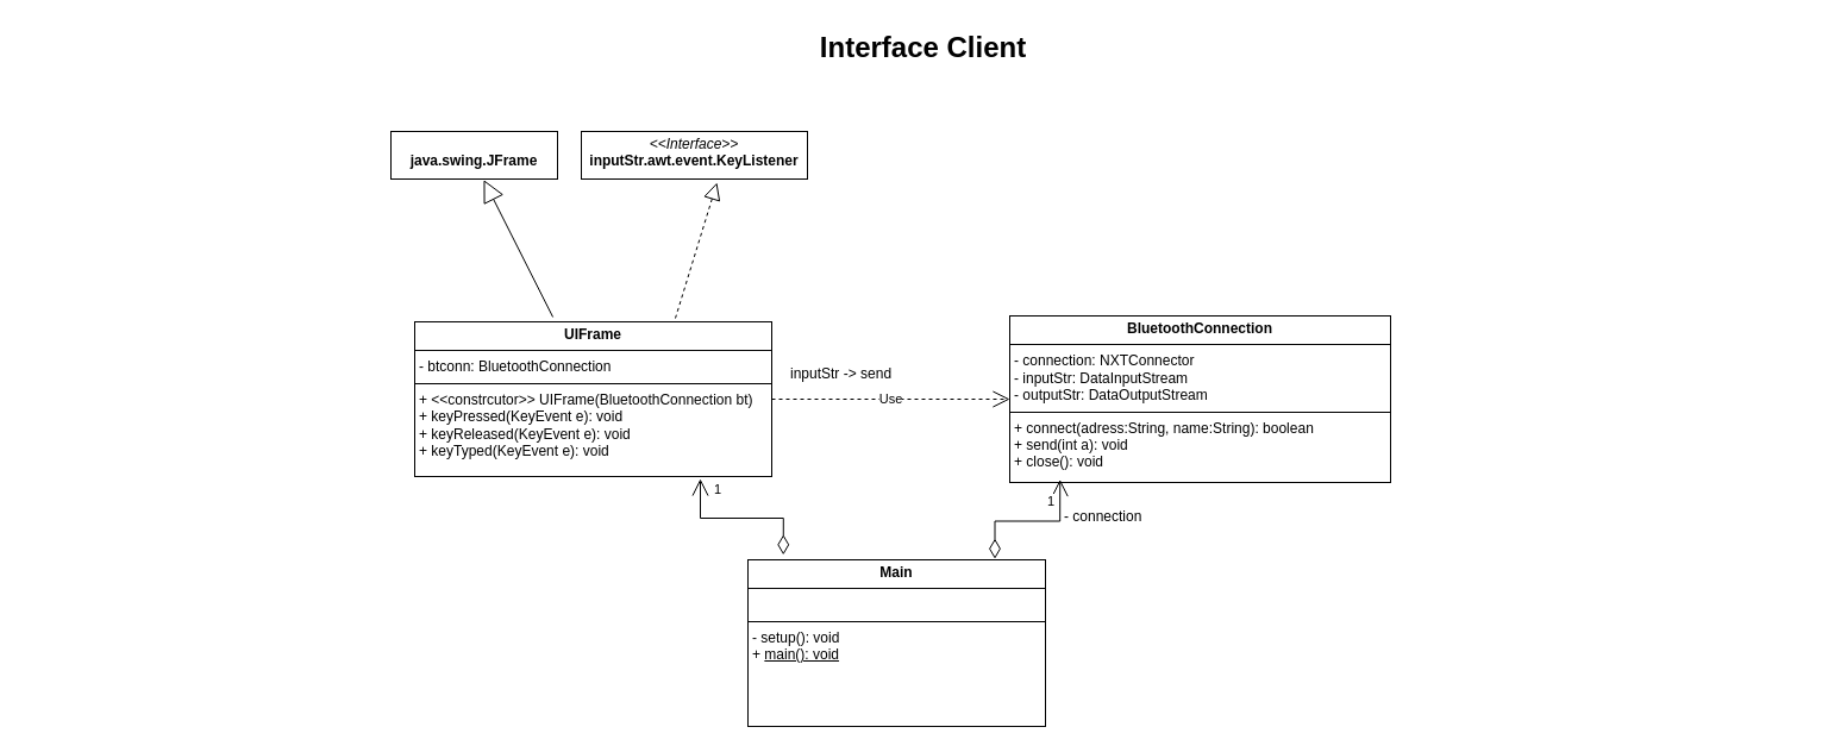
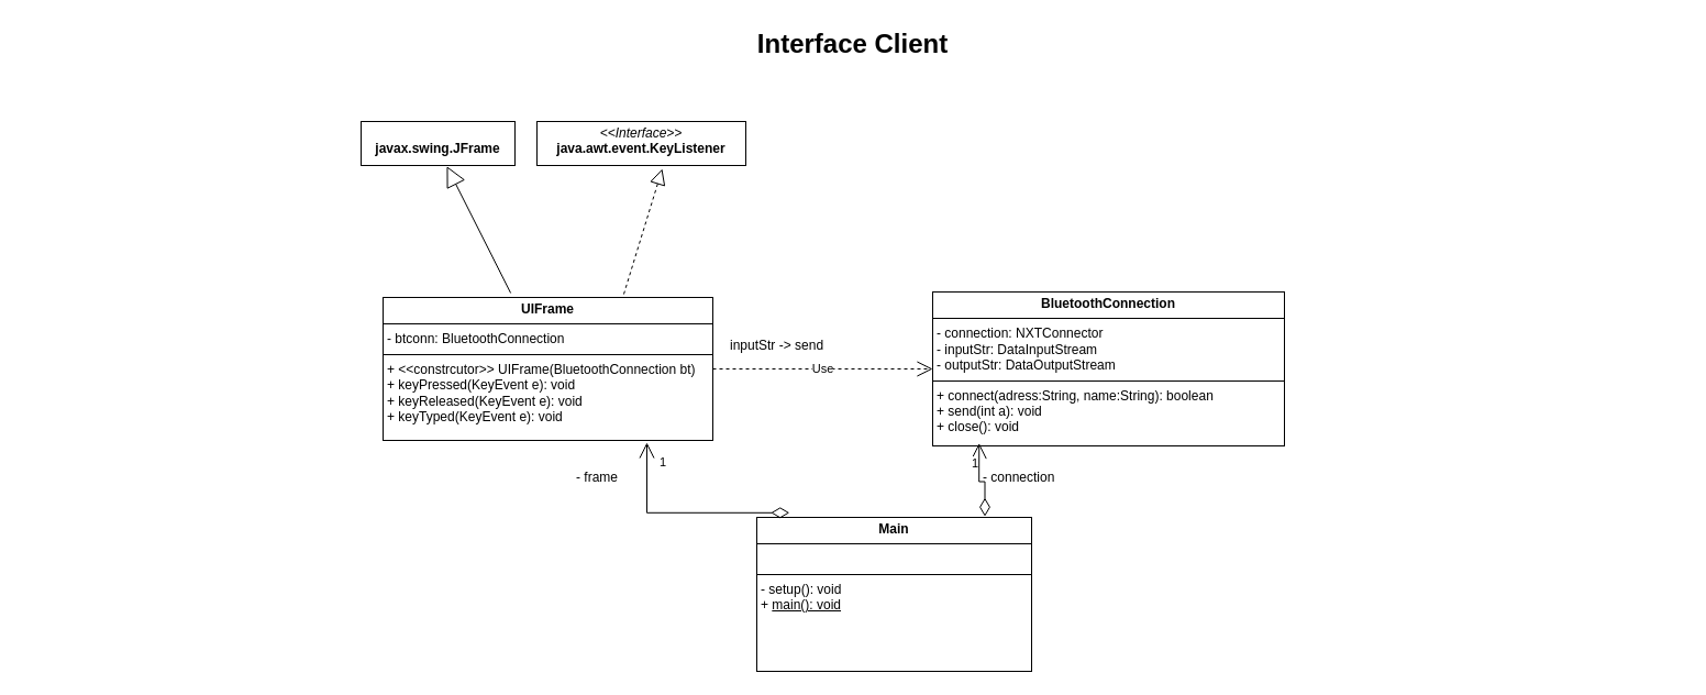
  <mxCell id="0" style=";html=1;" />
  <mxCell id="1" style=";html=1;" parent="0" />
  <mxCell id="2" value="Interface Client" style="text;strokeColor=none;fillColor=none;html=1;fontSize=24;fontStyle=1;verticalAlign=middle;align=center;" parent="1" vertex="1"><mxGeometry x="20" y="20" width="1510" height="40" as="geometry" /></mxCell>
  <mxCell id="3" value="&lt;p style=&quot;margin:0px;margin-top:4px;text-align:center;&quot;&gt;&lt;b&gt;BluetoothConnection&lt;/b&gt;&lt;/p&gt;&lt;hr size=&quot;1&quot; style=&quot;border-style:solid;&quot;&gt;&lt;p style=&quot;margin:0px;margin-left:4px;&quot;&gt;- connection: NXTConnector&lt;br&gt;- inputStr: DataInputStream&lt;/p&gt;&lt;p style=&quot;margin:0px;margin-left:4px;&quot;&gt;- outputStr: DataOutputStream&lt;/p&gt;&lt;hr size=&quot;1&quot; style=&quot;border-style:solid;&quot;&gt;&lt;p style=&quot;margin:0px;margin-left:4px;&quot;&gt;+ connect(adress:String,&amp;nbsp;&lt;span style=&quot;background-color: initial;&quot;&gt;name:String&lt;/span&gt;&lt;span style=&quot;background-color: initial;&quot;&gt;): boolean&lt;/span&gt;&lt;/p&gt;&lt;p style=&quot;margin:0px;margin-left:4px;&quot;&gt;+ send(int a): void&lt;/p&gt;&lt;p style=&quot;margin:0px;margin-left:4px;&quot;&gt;+ close(): void&lt;/p&gt;" style="verticalAlign=top;align=left;overflow=fill;html=1;whiteSpace=wrap;" vertex="1" parent="1"><mxGeometry x="848" y="265" width="320" height="140" as="geometry" /></mxCell>
  <mxCell id="4" style="edgeStyle=orthogonalEdgeStyle;rounded=0;orthogonalLoop=1;jettySize=auto;html=1;exitX=0.5;exitY=1;exitDx=0;exitDy=0;" edge="1" parent="1"><mxGeometry relative="1" as="geometry"><mxPoint x="498" y="280" as="sourcePoint" /><mxPoint x="498" y="280" as="targetPoint" /></mxGeometry></mxCell>
- <mxCell id="5" value="&lt;p style=&quot;margin:0px;margin-top:4px;text-align:center;&quot;&gt;&lt;b&gt;Main&lt;/b&gt;&lt;/p&gt;&lt;hr size=&quot;1&quot; style=&quot;border-style:solid;&quot;&gt;&lt;p style=&quot;margin:0px;margin-left:4px;&quot;&gt;&lt;br&gt;&lt;/p&gt;&lt;hr size=&quot;1&quot; style=&quot;border-style:solid;&quot;&gt;&lt;p style=&quot;margin:0px;margin-left:4px;&quot;&gt;- setup(): void&lt;/p&gt;&lt;p style=&quot;margin:0px;margin-left:4px;&quot;&gt;+&amp;nbsp;&lt;u&gt;main(): void&lt;/u&gt;&lt;/p&gt;" style="verticalAlign=top;align=left;overflow=fill;html=1;whiteSpace=wrap;" vertex="1" parent="1"><mxGeometry x="628" y="470" width="250" height="140" as="geometry" /></mxCell>
+ <mxCell id="5" value="&lt;p style=&quot;margin:0px;margin-top:4px;text-align:center;&quot;&gt;&lt;b&gt;Main&lt;/b&gt;&lt;/p&gt;&lt;hr size=&quot;1&quot; style=&quot;border-style:solid;&quot;&gt;&lt;p style=&quot;margin:0px;margin-left:4px;&quot;&gt;&lt;br&gt;&lt;/p&gt;&lt;hr size=&quot;1&quot; style=&quot;border-style:solid;&quot;&gt;&lt;p style=&quot;margin:0px;margin-left:4px;&quot;&gt;- setup(): void&lt;/p&gt;&lt;p style=&quot;margin:0px;margin-left:4px;&quot;&gt;+&amp;nbsp;&lt;u&gt;main(): void&lt;/u&gt;&lt;/p&gt;" style="verticalAlign=top;align=left;overflow=fill;html=1;whiteSpace=wrap;" vertex="1" parent="1"><mxGeometry x="688" y="470" width="250" height="140" as="geometry" /></mxCell>
  <mxCell id="6" value="&lt;p style=&quot;margin:0px;margin-top:4px;text-align:center;&quot;&gt;&lt;b&gt;UIFrame&lt;/b&gt;&lt;/p&gt;&lt;hr size=&quot;1&quot; style=&quot;border-style:solid;&quot;&gt;&lt;p style=&quot;margin:0px;margin-left:4px;&quot;&gt;- btconn: BluetoothConnection&lt;/p&gt;&lt;hr size=&quot;1&quot; style=&quot;border-style:solid;&quot;&gt;&lt;p style=&quot;margin:0px;margin-left:4px;&quot;&gt;+ &amp;lt;&amp;lt;constrcutor&amp;gt;&amp;gt; UIFrame(BluetoothConnection bt)&lt;/p&gt;&lt;p style=&quot;margin:0px;margin-left:4px;&quot;&gt;+ keyPressed(KeyEvent e): void&lt;/p&gt;&lt;p style=&quot;margin:0px;margin-left:4px;&quot;&gt;&lt;span style=&quot;background-color: initial;&quot;&gt;+&amp;nbsp;&lt;/span&gt;&lt;span style=&quot;background-color: initial;&quot;&gt;keyReleased(KeyEvent e): void&lt;/span&gt;&lt;/p&gt;&lt;p style=&quot;margin:0px;margin-left:4px;&quot;&gt;&lt;span style=&quot;background-color: initial;&quot;&gt;+&amp;nbsp;&lt;/span&gt;&lt;span style=&quot;background-color: initial;&quot;&gt;keyTyped(KeyEvent e): void&lt;/span&gt;&lt;/p&gt;" style="verticalAlign=top;align=left;overflow=fill;html=1;whiteSpace=wrap;" vertex="1" parent="1"><mxGeometry x="348" y="270" width="300" height="130" as="geometry" /></mxCell>
- <mxCell id="7" value="&lt;p style=&quot;margin:0px;margin-top:4px;text-align:center;&quot;&gt;&lt;br&gt;&lt;b&gt;java.swing.JFrame&lt;/b&gt;&lt;/p&gt;" style="verticalAlign=top;align=left;overflow=fill;html=1;whiteSpace=wrap;" vertex="1" parent="1"><mxGeometry x="328" y="110" width="140" height="40" as="geometry" /></mxCell>
- <mxCell id="8" value="&lt;p style=&quot;margin:0px;margin-top:4px;text-align:center;&quot;&gt;&lt;i&gt;&amp;lt;&amp;lt;Interface&amp;gt;&amp;gt;&lt;/i&gt;&lt;br&gt;&lt;b&gt;inputStr.awt.event.KeyListener&lt;/b&gt;&lt;/p&gt;&lt;p style=&quot;margin:0px;margin-left:4px;&quot;&gt;&lt;br&gt;&lt;/p&gt;" style="verticalAlign=top;align=left;overflow=fill;html=1;whiteSpace=wrap;" vertex="1" parent="1"><mxGeometry x="488" y="110" width="190" height="40" as="geometry" /></mxCell>
+ <mxCell id="7" value="&lt;p style=&quot;margin:0px;margin-top:4px;text-align:center;&quot;&gt;&lt;br&gt;&lt;b&gt;javax.swing.JFrame&lt;/b&gt;&lt;/p&gt;" style="verticalAlign=top;align=left;overflow=fill;html=1;whiteSpace=wrap;" vertex="1" parent="1"><mxGeometry x="328" y="110" width="140" height="40" as="geometry" /></mxCell>
+ <mxCell id="8" value="&lt;p style=&quot;margin:0px;margin-top:4px;text-align:center;&quot;&gt;&lt;i&gt;&amp;lt;&amp;lt;Interface&amp;gt;&amp;gt;&lt;/i&gt;&lt;br&gt;&lt;b&gt;java.awt.event.KeyListener&lt;/b&gt;&lt;/p&gt;&lt;p style=&quot;margin:0px;margin-left:4px;&quot;&gt;&lt;br&gt;&lt;/p&gt;" style="verticalAlign=top;align=left;overflow=fill;html=1;whiteSpace=wrap;" vertex="1" parent="1"><mxGeometry x="488" y="110" width="190" height="40" as="geometry" /></mxCell>
  <mxCell id="9" value="" style="endArrow=block;endSize=16;endFill=0;html=1;rounded=0;entryX=0.557;entryY=1.017;entryDx=0;entryDy=0;entryPerimeter=0;exitX=0.387;exitY=-0.031;exitDx=0;exitDy=0;exitPerimeter=0;" edge="1" parent="1" source="6" target="7"><mxGeometry width="160" relative="1" as="geometry"><mxPoint x="258" y="70" as="sourcePoint" /><mxPoint x="418" y="70" as="targetPoint" /></mxGeometry></mxCell>
  <mxCell id="10" value="Use" style="endArrow=open;endSize=12;dashed=1;html=1;rounded=0;exitX=1;exitY=0.5;exitDx=0;exitDy=0;entryX=0;entryY=0.5;entryDx=0;entryDy=0;" edge="1" parent="1" source="6" target="3"><mxGeometry width="160" relative="1" as="geometry"><mxPoint x="848" y="333.5" as="sourcePoint" /><mxPoint x="808" y="380" as="targetPoint" /></mxGeometry></mxCell>
+ <mxCell id="11" value="- frame" style="text;strokeColor=none;fillColor=none;align=left;verticalAlign=top;spacingLeft=4;spacingRight=4;overflow=hidden;rotatable=0;points=[[0,0.5],[1,0.5]];portConstraint=eastwest;whiteSpace=wrap;html=1;" vertex="1" parent="1"><mxGeometry x="518" y="420" width="100" height="26" as="geometry" /></mxCell>
  <mxCell id="12" value="- connection" style="text;strokeColor=none;fillColor=none;align=left;verticalAlign=top;spacingLeft=4;spacingRight=4;overflow=hidden;rotatable=0;points=[[0,0.5],[1,0.5]];portConstraint=eastwest;whiteSpace=wrap;html=1;" vertex="1" parent="1"><mxGeometry x="888" y="420" width="100" height="26" as="geometry" /></mxCell>
  <mxCell id="13" value="" style="endArrow=block;dashed=1;endFill=0;endSize=12;html=1;rounded=0;exitX=0.73;exitY=-0.023;exitDx=0;exitDy=0;exitPerimeter=0;entryX=0.6;entryY=1.075;entryDx=0;entryDy=0;entryPerimeter=0;" edge="1" parent="1" source="6" target="8"><mxGeometry width="160" relative="1" as="geometry"><mxPoint x="568" y="220" as="sourcePoint" /><mxPoint x="728" y="220" as="targetPoint" /></mxGeometry></mxCell>
  <mxCell id="14" value="1" style="endArrow=open;html=1;endSize=12;startArrow=diamondThin;startSize=14;startFill=0;edgeStyle=orthogonalEdgeStyle;align=left;verticalAlign=bottom;rounded=0;exitX=0.83;exitY=-0.006;exitDx=0;exitDy=0;exitPerimeter=0;entryX=0.132;entryY=0.982;entryDx=0;entryDy=0;entryPerimeter=0;" edge="1" parent="1" source="5" target="3"><mxGeometry x="0.222" y="8" relative="1" as="geometry"><mxPoint x="668" y="400" as="sourcePoint" /><mxPoint x="828" y="400" as="targetPoint" /><mxPoint as="offset" /></mxGeometry></mxCell>
  <mxCell id="15" value="1" style="endArrow=open;html=1;endSize=12;startArrow=diamondThin;startSize=14;startFill=0;edgeStyle=orthogonalEdgeStyle;align=left;verticalAlign=bottom;rounded=0;exitX=0.119;exitY=-0.03;exitDx=0;exitDy=0;exitPerimeter=0;entryX=0.8;entryY=1.015;entryDx=0;entryDy=0;entryPerimeter=0;" edge="1" parent="1" source="5" target="6"><mxGeometry x="0.73" y="-10" relative="1" as="geometry"><mxPoint x="688" y="400" as="sourcePoint" /><mxPoint x="848" y="400" as="targetPoint" /><mxPoint as="offset" /></mxGeometry></mxCell>
  <mxCell id="16" value="inputStr -&amp;gt; send" style="text;strokeColor=none;fillColor=none;align=left;verticalAlign=top;spacingLeft=4;spacingRight=4;overflow=hidden;rotatable=0;points=[[0,0.5],[1,0.5]];portConstraint=eastwest;whiteSpace=wrap;html=1;" vertex="1" parent="1"><mxGeometry x="658" y="300" width="140" height="26" as="geometry" /></mxCell>
